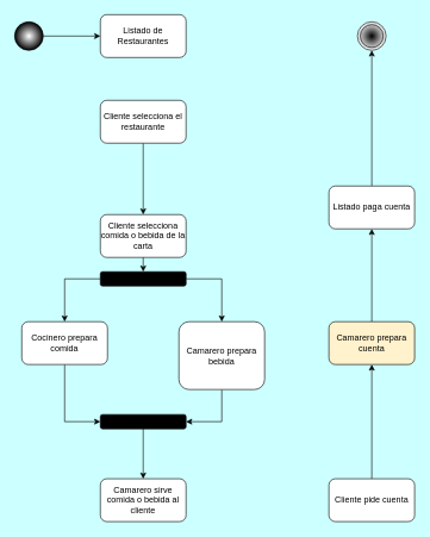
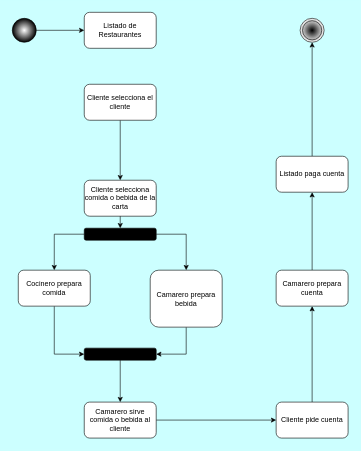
  <mxCell id="0" />
  <mxCell id="1" parent="0" />
  <mxCell id="2" style="edgeStyle=orthogonalEdgeStyle;rounded=0;orthogonalLoop=1;jettySize=auto;html=1;exitX=0.5;exitY=1;exitDx=0;exitDy=0;" edge="1" parent="1" source="3" target="8"><mxGeometry relative="1" as="geometry" /></mxCell>
- <mxCell id="3" value="Cliente selecciona el restaurante" style="rounded=1;whiteSpace=wrap;html=1;" parent="1" vertex="1"><mxGeometry x="140" y="140" width="120" height="60" as="geometry" /></mxCell>
+ <mxCell id="3" value="Cliente selecciona el cliente" style="rounded=1;whiteSpace=wrap;html=1;" parent="1" vertex="1"><mxGeometry x="140" y="140" width="120" height="60" as="geometry" /></mxCell>
  <mxCell id="4" style="edgeStyle=orthogonalEdgeStyle;rounded=0;orthogonalLoop=1;jettySize=auto;html=1;exitX=1;exitY=0.5;exitDx=0;exitDy=0;" edge="1" parent="1" source="5" target="7"><mxGeometry relative="1" as="geometry" /></mxCell>
  <mxCell id="5" value="" style="ellipse;whiteSpace=wrap;html=1;aspect=fixed;fillColor=#FFFFFF;fillStyle=auto;gradientColor=#000000;gradientDirection=radial;" parent="1" vertex="1"><mxGeometry x="20" y="30" width="40" height="40" as="geometry" /></mxCell>
  <mxCell id="6" value="" style="ellipse;shape=doubleEllipse;whiteSpace=wrap;html=1;aspect=fixed;gradientColor=#FFFFFF;gradientDirection=radial;fillColor=#000000;" parent="1" vertex="1"><mxGeometry x="500" y="30" width="40" height="40" as="geometry" /></mxCell>
  <mxCell id="7" value="Listado de Restaurantes" style="rounded=1;whiteSpace=wrap;html=1;" vertex="1" parent="1"><mxGeometry x="140" y="20" width="120" height="60" as="geometry" /></mxCell>
  <mxCell id="8" value="Cliente selecciona comida o bebida de la carta" style="rounded=1;whiteSpace=wrap;html=1;" vertex="1" parent="1"><mxGeometry x="140" y="300" width="120" height="60" as="geometry" /></mxCell>
  <mxCell id="9" style="edgeStyle=orthogonalEdgeStyle;rounded=0;orthogonalLoop=1;jettySize=auto;html=1;exitX=0;exitY=0.5;exitDx=0;exitDy=0;entryX=0.5;entryY=0;entryDx=0;entryDy=0;" edge="1" parent="1" source="11" target="13"><mxGeometry relative="1" as="geometry" /></mxCell>
  <mxCell id="10" style="edgeStyle=orthogonalEdgeStyle;rounded=0;orthogonalLoop=1;jettySize=auto;html=1;exitX=1;exitY=0.5;exitDx=0;exitDy=0;entryX=0.5;entryY=0;entryDx=0;entryDy=0;" edge="1" parent="1" source="11" target="15"><mxGeometry relative="1" as="geometry" /></mxCell>
  <mxCell id="11" value="" style="rounded=1;whiteSpace=wrap;html=1;fillColor=#000000;" vertex="1" parent="1"><mxGeometry x="140" y="380" width="120" height="20" as="geometry" /></mxCell>
  <mxCell id="12" style="edgeStyle=orthogonalEdgeStyle;rounded=0;orthogonalLoop=1;jettySize=auto;html=1;exitX=0.5;exitY=1;exitDx=0;exitDy=0;entryX=0;entryY=0.5;entryDx=0;entryDy=0;" edge="1" parent="1" source="13" target="18"><mxGeometry relative="1" as="geometry" /></mxCell>
  <mxCell id="13" value="&lt;div&gt;Cocinero prepara comida&lt;/div&gt;" style="rounded=1;whiteSpace=wrap;html=1;" vertex="1" parent="1"><mxGeometry x="30" y="450" width="120" height="60" as="geometry" /></mxCell>
  <mxCell id="14" style="edgeStyle=orthogonalEdgeStyle;rounded=0;orthogonalLoop=1;jettySize=auto;html=1;exitX=0.5;exitY=1;exitDx=0;exitDy=0;entryX=1;entryY=0.5;entryDx=0;entryDy=0;" edge="1" parent="1" source="15" target="18"><mxGeometry relative="1" as="geometry" /></mxCell>
  <mxCell id="15" value="&lt;div&gt;Camarero prepara bebida&lt;/div&gt;" style="rounded=1;whiteSpace=wrap;html=1;" vertex="1" parent="1"><mxGeometry x="250" y="450" width="120" height="95" as="geometry" /></mxCell>
  <mxCell id="16" style="edgeStyle=orthogonalEdgeStyle;rounded=0;orthogonalLoop=1;jettySize=auto;html=1;exitX=0.5;exitY=1;exitDx=0;exitDy=0;entryX=0.5;entryY=0;entryDx=0;entryDy=0;" edge="1" parent="1" source="8" target="11"><mxGeometry relative="1" as="geometry" /></mxCell>
  <mxCell id="17" style="edgeStyle=orthogonalEdgeStyle;rounded=0;orthogonalLoop=1;jettySize=auto;html=1;exitX=0.5;exitY=1;exitDx=0;exitDy=0;" edge="1" parent="1" source="18" target="20"><mxGeometry relative="1" as="geometry" /></mxCell>
  <mxCell id="18" value="" style="rounded=1;whiteSpace=wrap;html=1;fillColor=#000000;" vertex="1" parent="1"><mxGeometry x="140" y="580" width="120" height="20" as="geometry" /></mxCell>
+ <mxCell id="19" style="edgeStyle=orthogonalEdgeStyle;rounded=0;orthogonalLoop=1;jettySize=auto;html=1;exitX=1;exitY=0.5;exitDx=0;exitDy=0;entryX=0;entryY=0.5;entryDx=0;entryDy=0;" edge="1" parent="1" source="20" target="22"><mxGeometry relative="1" as="geometry" /></mxCell>
  <mxCell id="20" value="Camarero sirve comida o bebida al cliente" style="rounded=1;whiteSpace=wrap;html=1;" vertex="1" parent="1"><mxGeometry x="140" y="670" width="120" height="60" as="geometry" /></mxCell>
  <mxCell id="21" style="edgeStyle=orthogonalEdgeStyle;rounded=0;orthogonalLoop=1;jettySize=auto;html=1;exitX=0.5;exitY=0;exitDx=0;exitDy=0;" edge="1" parent="1" source="22" target="24"><mxGeometry relative="1" as="geometry" /></mxCell>
  <mxCell id="22" value="Cliente pide cuenta" style="rounded=1;whiteSpace=wrap;html=1;" vertex="1" parent="1"><mxGeometry x="460" y="670" width="120" height="60" as="geometry" /></mxCell>
  <mxCell id="23" style="edgeStyle=orthogonalEdgeStyle;rounded=0;orthogonalLoop=1;jettySize=auto;html=1;exitX=0.5;exitY=0;exitDx=0;exitDy=0;entryX=0.5;entryY=1;entryDx=0;entryDy=0;" edge="1" parent="1" source="24" target="26"><mxGeometry relative="1" as="geometry" /></mxCell>
- <mxCell id="24" value="&lt;div&gt;Camarero prepara cuenta&lt;br&gt;&lt;/div&gt;" style="rounded=1;whiteSpace=wrap;html=1;fillColor=#fff2cc;" vertex="1" parent="1"><mxGeometry x="460" y="450" width="120" height="60" as="geometry" /></mxCell>
+ <mxCell id="24" value="&lt;div&gt;Camarero prepara cuenta&lt;br&gt;&lt;/div&gt;" style="rounded=1;whiteSpace=wrap;html=1;" vertex="1" parent="1"><mxGeometry x="460" y="450" width="120" height="60" as="geometry" /></mxCell>
  <mxCell id="25" style="edgeStyle=orthogonalEdgeStyle;rounded=0;orthogonalLoop=1;jettySize=auto;html=1;exitX=0.5;exitY=0;exitDx=0;exitDy=0;" edge="1" parent="1" source="26" target="6"><mxGeometry relative="1" as="geometry" /></mxCell>
  <mxCell id="26" value="&lt;div&gt;Listado paga cuenta&lt;/div&gt;" style="rounded=1;whiteSpace=wrap;html=1;" vertex="1" parent="1"><mxGeometry x="460" y="260" width="120" height="60" as="geometry" /></mxCell>
